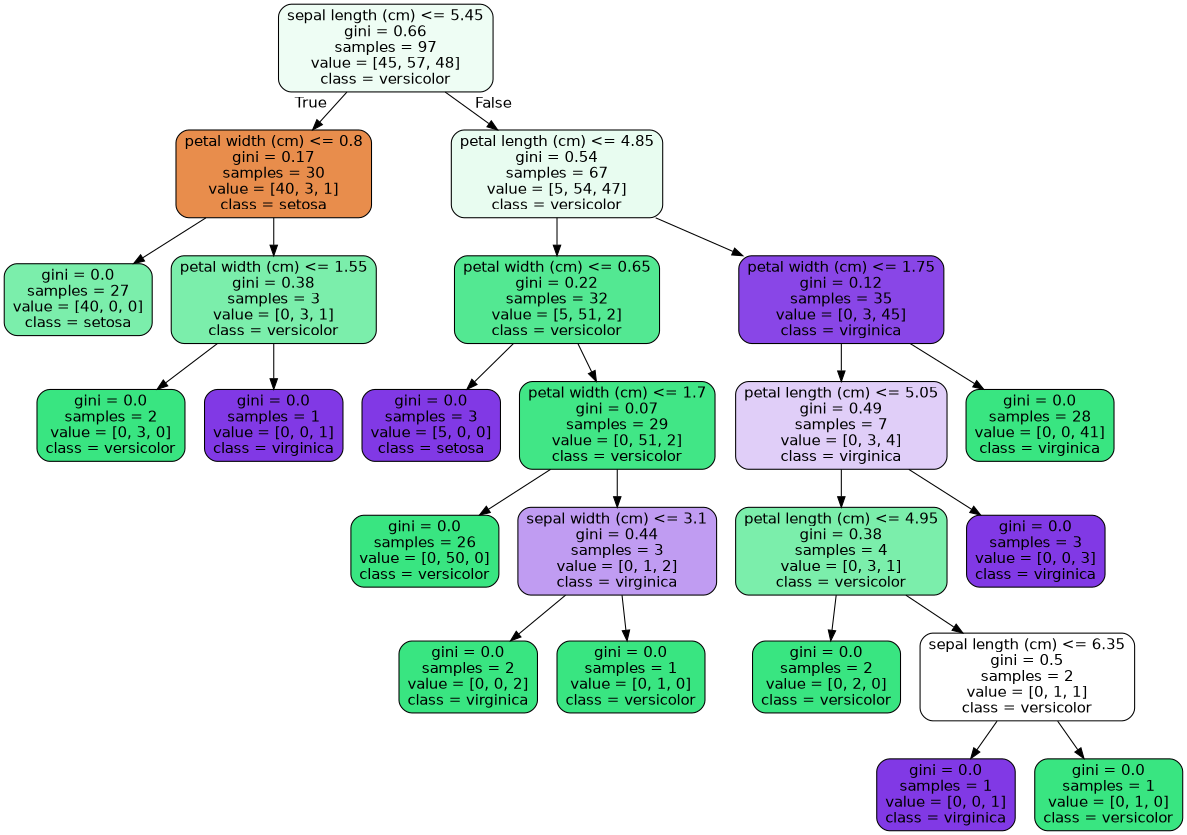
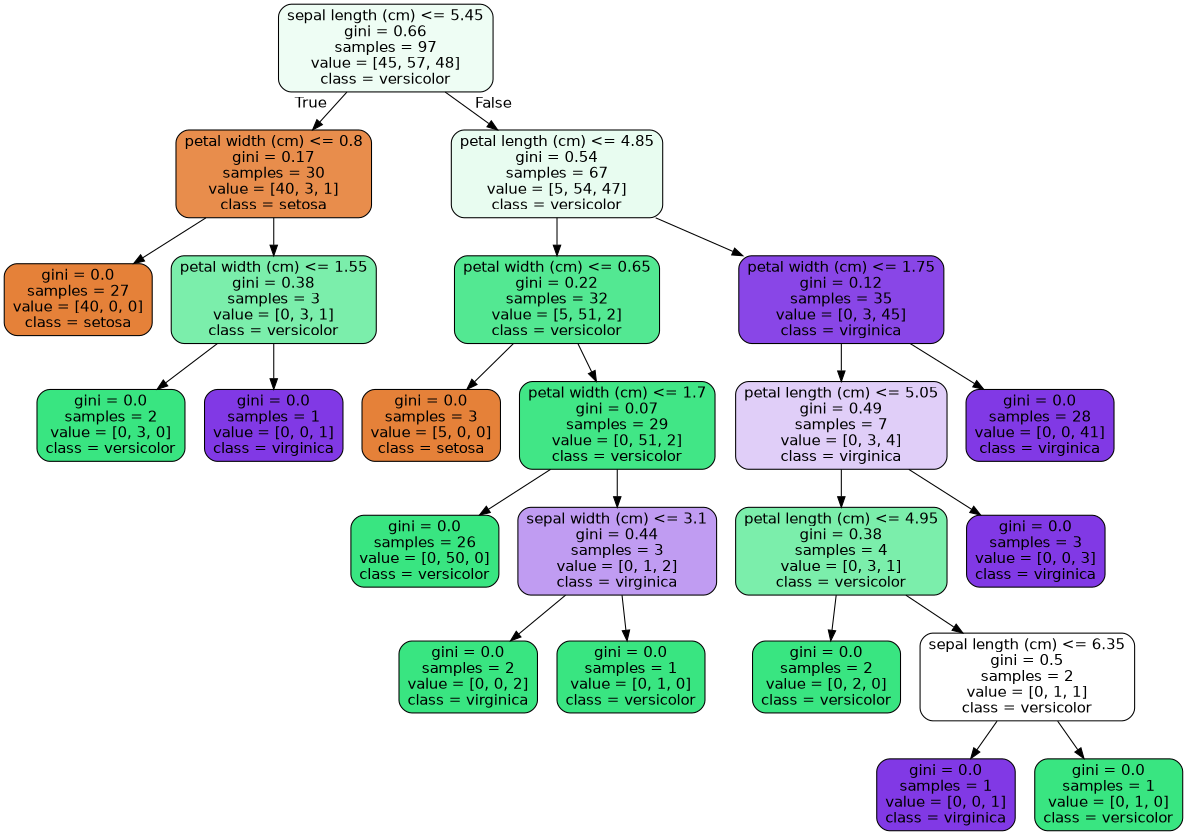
  digraph {
    node [color=black fillcolor="#39e581" fontname=helvetica shape=box style="filled, rounded"]
    edge [fontname=helvetica]
    n1 [fillcolor="#eefdf4" label="sepal length (cm) <= 5.45\ngini = 0.66\nsamples = 97\nvalue = [45, 57, 48]\nclass = versicolor"]
    n2 [fillcolor="#e88d4c" label="petal width (cm) <= 0.8\ngini = 0.17\nsamples = 30\nvalue = [40, 3, 1]\nclass = setosa"]
    n3 [fillcolor="#e8fcf0" label="petal length (cm) <= 4.85\ngini = 0.54\nsamples = 67\nvalue = [5, 54, 47]\nclass = versicolor"]
-   n4 [fillcolor="#7beeab" label="gini = 0.0\nsamples = 27\nvalue = [40, 0, 0]\nclass = setosa"]
+   n4 [fillcolor="#e58139" label="gini = 0.0\nsamples = 27\nvalue = [40, 0, 0]\nclass = setosa"]
    n5 [fillcolor="#7beeab" label="petal width (cm) <= 1.55\ngini = 0.38\nsamples = 3\nvalue = [0, 3, 1]\nclass = versicolor"]
    n6 [fillcolor="#53e892" label="petal width (cm) <= 0.65\ngini = 0.22\nsamples = 32\nvalue = [5, 51, 2]\nclass = versicolor"]
    n7 [fillcolor="#8946e7" label="petal width (cm) <= 1.75\ngini = 0.12\nsamples = 35\nvalue = [0, 3, 45]\nclass = virginica"]
    n8 [label="gini = 0.0\nsamples = 2\nvalue = [0, 3, 0]\nclass = versicolor"]
    n9 [fillcolor="#8139e5" label="gini = 0.0\nsamples = 1\nvalue = [0, 0, 1]\nclass = virginica"]
-   n10 [fillcolor="#8139e5" label="gini = 0.0\nsamples = 3\nvalue = [5, 0, 0]\nclass = setosa"]
+   n10 [fillcolor="#e58139" label="gini = 0.0\nsamples = 3\nvalue = [5, 0, 0]\nclass = setosa"]
    n11 [fillcolor="#41e686" label="petal width (cm) <= 1.7\ngini = 0.07\nsamples = 29\nvalue = [0, 51, 2]\nclass = versicolor"]
    n12 [fillcolor="#e0cef8" label="petal length (cm) <= 5.05\ngini = 0.49\nsamples = 7\nvalue = [0, 3, 4]\nclass = virginica"]
-   n13 [label="gini = 0.0\nsamples = 28\nvalue = [0, 0, 41]\nclass = virginica"]
+   n13 [fillcolor="#8139e5" label="gini = 0.0\nsamples = 28\nvalue = [0, 0, 41]\nclass = virginica"]
    n14 [label="gini = 0.0\nsamples = 26\nvalue = [0, 50, 0]\nclass = versicolor"]
    n15 [fillcolor="#c09cf2" label="sepal width (cm) <= 3.1\ngini = 0.44\nsamples = 3\nvalue = [0, 1, 2]\nclass = virginica"]
    n16 [label="gini = 0.0\nsamples = 2\nvalue = [0, 0, 2]\nclass = virginica"]
    n17 [label="gini = 0.0\nsamples = 1\nvalue = [0, 1, 0]\nclass = versicolor"]
    n18 [fillcolor="#7beeab" label="petal length (cm) <= 4.95\ngini = 0.38\nsamples = 4\nvalue = [0, 3, 1]\nclass = versicolor"]
    n19 [fillcolor="#8139e5" label="gini = 0.0\nsamples = 3\nvalue = [0, 0, 3]\nclass = virginica"]
    n20 [label="gini = 0.0\nsamples = 2\nvalue = [0, 2, 0]\nclass = versicolor"]
    n21 [fillcolor="#ffffff" label="sepal length (cm) <= 6.35\ngini = 0.5\nsamples = 2\nvalue = [0, 1, 1]\nclass = versicolor"]
    n22 [fillcolor="#8139e5" label="gini = 0.0\nsamples = 1\nvalue = [0, 0, 1]\nclass = virginica"]
    n23 [label="gini = 0.0\nsamples = 1\nvalue = [0, 1, 0]\nclass = versicolor"]
    n1 -> n2 [headlabel=True labelangle=45 labeldistance=2.5]
    n1 -> n3 [headlabel=False labelangle=-45 labeldistance=2.5]
    n2 -> n4
    n2 -> n5
    n3 -> n6
    n3 -> n7
    n5 -> n8
    n5 -> n9
    n6 -> n10
    n6 -> n11
    n7 -> n12
    n7 -> n13
    n11 -> n14
    n11 -> n15
    n12 -> n18
    n12 -> n19
    n15 -> n16
    n15 -> n17
    n18 -> n20
    n18 -> n21
    n21 -> n22
    n21 -> n23
  }
